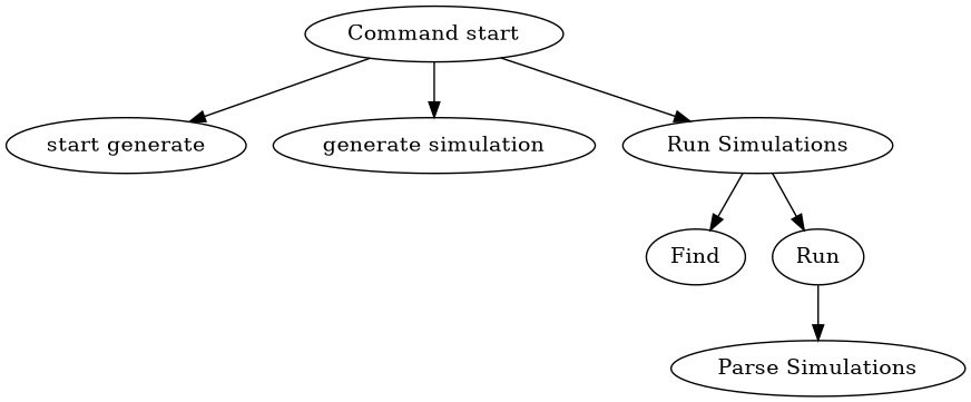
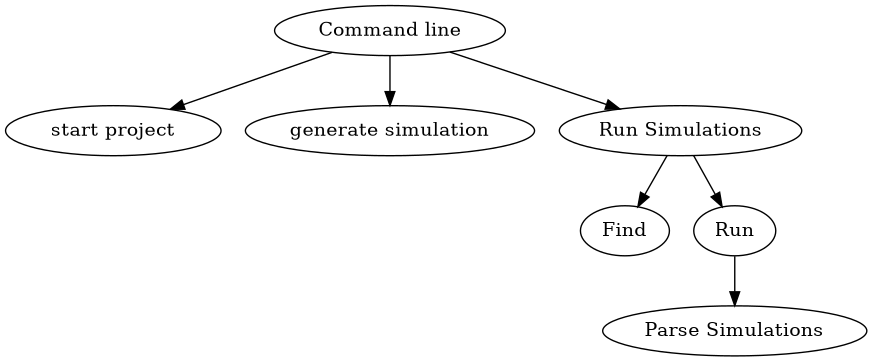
  digraph {
-   "Command line" [label="Command start"]
-   "start project" [label="start generate"]
+   "Command line"
+   "start project"
    "generate simulation"
    n4 [label="Run Simulations"]
    n5 [label=Find]
    Run
    n7 [label="Parse Simulations"]
    "Command line" -> "start project"
    "Command line" -> "generate simulation"
    "Command line" -> n4
    n4 -> n5
    n4 -> Run
    Run -> n7
  }
